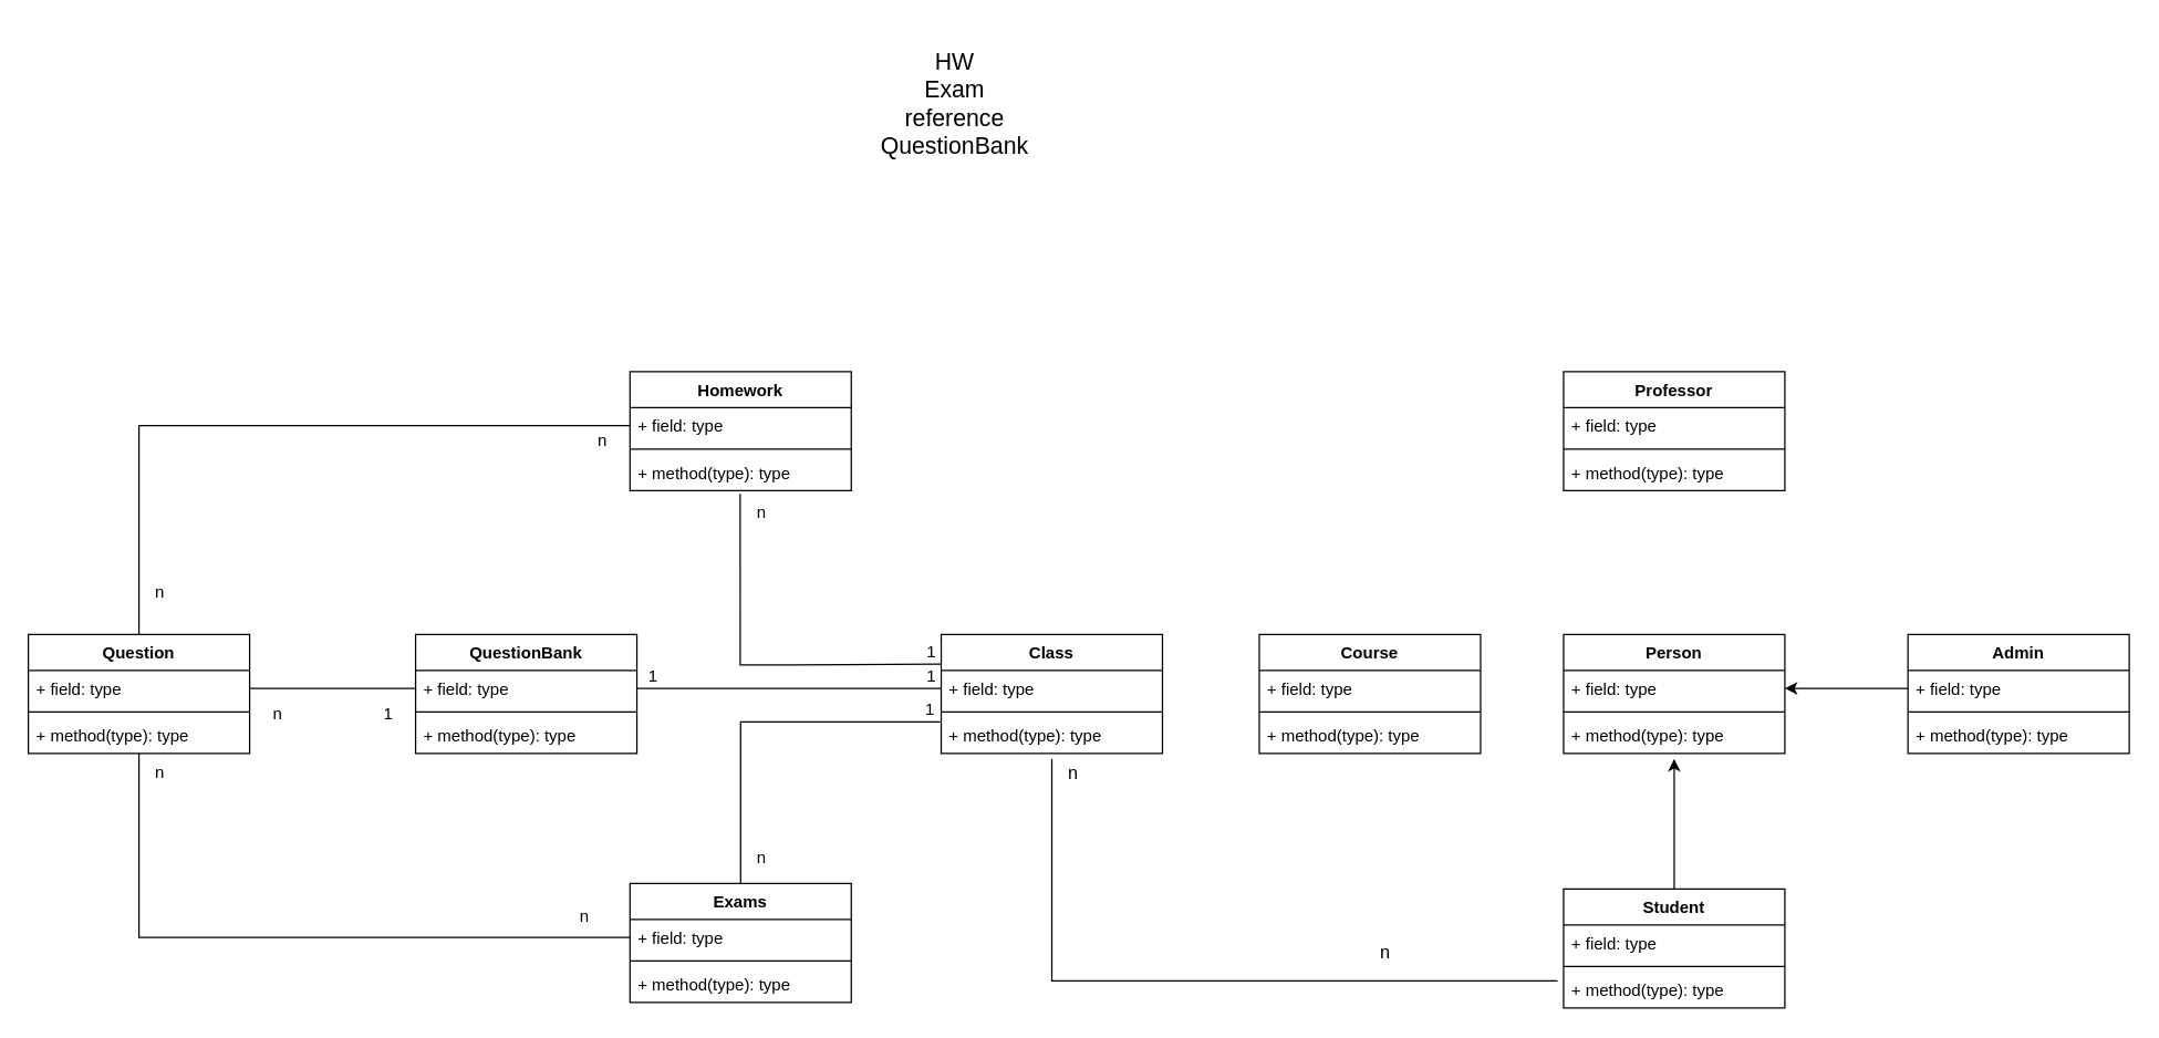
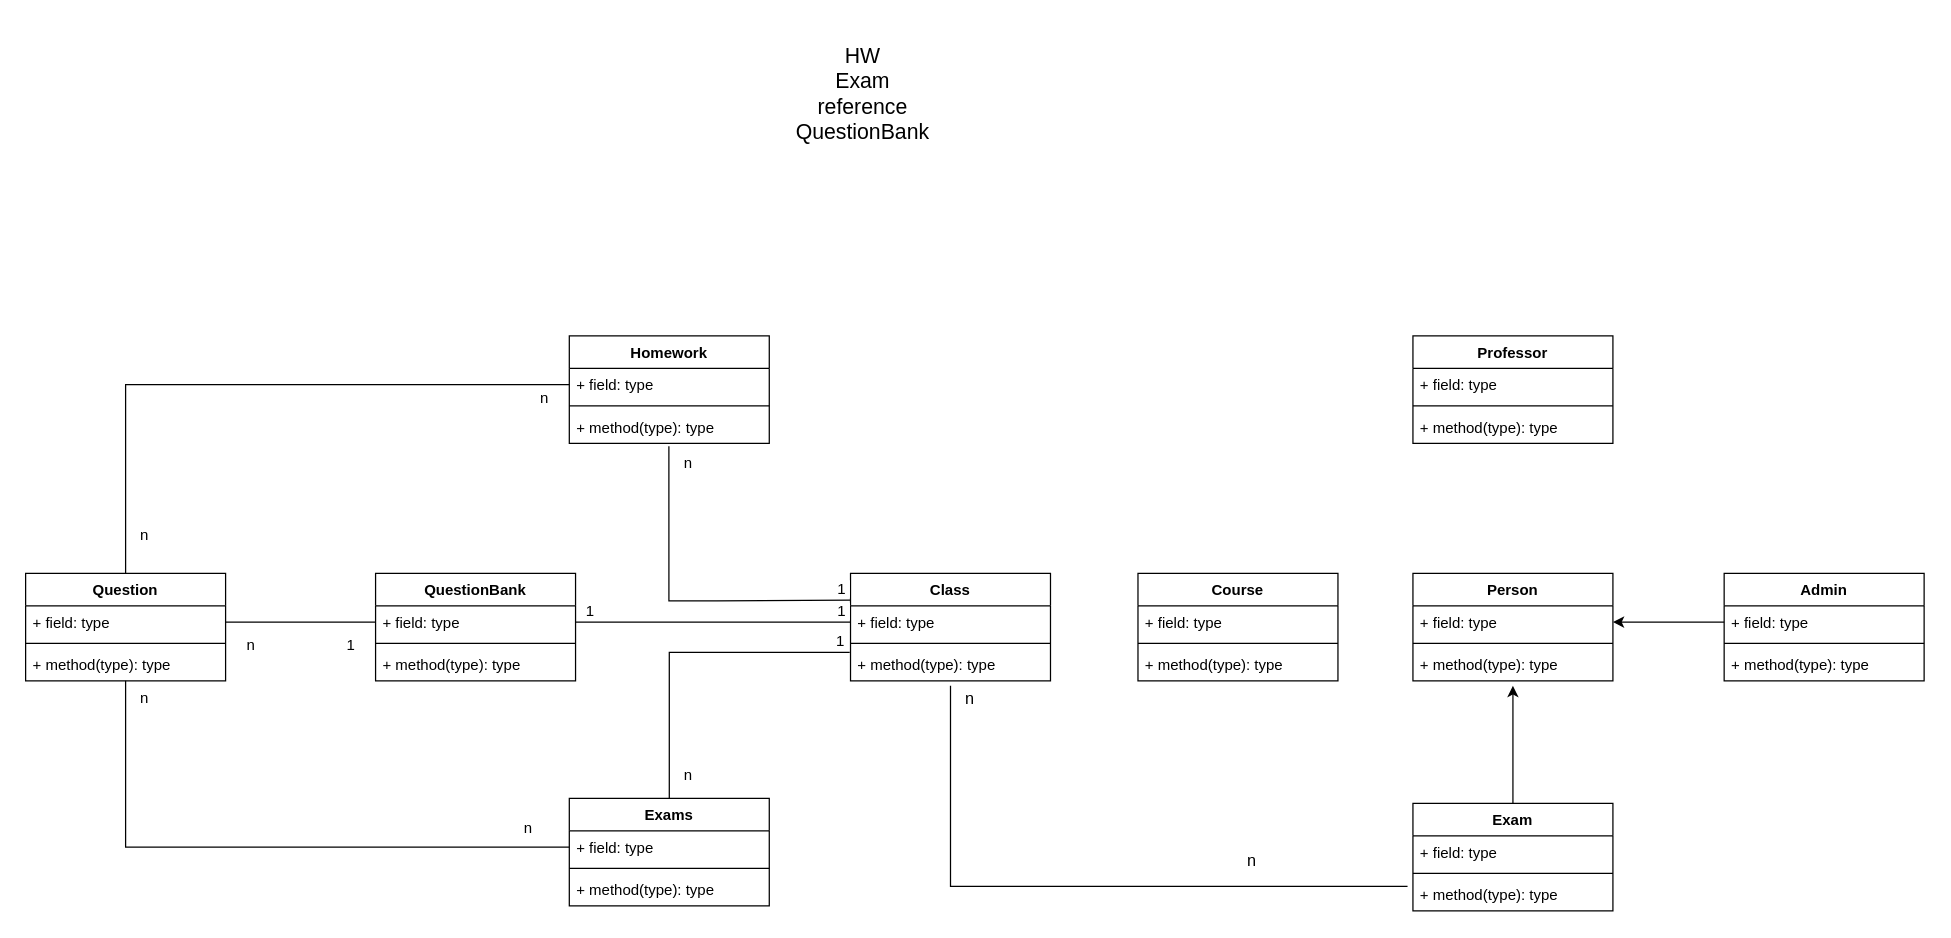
  <mxCell id="0" />
  <mxCell id="1" parent="0" />
  <mxCell id="2" value="Person" style="swimlane;fontStyle=1;align=center;verticalAlign=top;childLayout=stackLayout;horizontal=1;startSize=26;horizontalStack=0;resizeParent=1;resizeParentMax=0;resizeLast=0;collapsible=1;marginBottom=0;" vertex="1" parent="1"><mxGeometry x="1130" y="458" width="160" height="86" as="geometry" /></mxCell>
  <mxCell id="3" value="+ field: type" style="text;strokeColor=none;fillColor=none;align=left;verticalAlign=top;spacingLeft=4;spacingRight=4;overflow=hidden;rotatable=0;points=[[0,0.5],[1,0.5]];portConstraint=eastwest;" vertex="1" parent="2"><mxGeometry y="26" width="160" height="26" as="geometry" /></mxCell>
  <mxCell id="4" value="" style="line;strokeWidth=1;fillColor=none;align=left;verticalAlign=middle;spacingTop=-1;spacingLeft=3;spacingRight=3;rotatable=0;labelPosition=right;points=[];portConstraint=eastwest;" vertex="1" parent="2"><mxGeometry y="52" width="160" height="8" as="geometry" /></mxCell>
  <mxCell id="5" value="+ method(type): type" style="text;strokeColor=none;fillColor=none;align=left;verticalAlign=top;spacingLeft=4;spacingRight=4;overflow=hidden;rotatable=0;points=[[0,0.5],[1,0.5]];portConstraint=eastwest;" vertex="1" parent="2"><mxGeometry y="60" width="160" height="26" as="geometry" /></mxCell>
  <mxCell id="6" value="Professor" style="swimlane;fontStyle=1;align=center;verticalAlign=top;childLayout=stackLayout;horizontal=1;startSize=26;horizontalStack=0;resizeParent=1;resizeParentMax=0;resizeLast=0;collapsible=1;marginBottom=0;" vertex="1" parent="1"><mxGeometry x="1130" y="268" width="160" height="86" as="geometry" /></mxCell>
  <mxCell id="7" value="+ field: type" style="text;strokeColor=none;fillColor=none;align=left;verticalAlign=top;spacingLeft=4;spacingRight=4;overflow=hidden;rotatable=0;points=[[0,0.5],[1,0.5]];portConstraint=eastwest;" vertex="1" parent="6"><mxGeometry y="26" width="160" height="26" as="geometry" /></mxCell>
  <mxCell id="8" value="" style="line;strokeWidth=1;fillColor=none;align=left;verticalAlign=middle;spacingTop=-1;spacingLeft=3;spacingRight=3;rotatable=0;labelPosition=right;points=[];portConstraint=eastwest;" vertex="1" parent="6"><mxGeometry y="52" width="160" height="8" as="geometry" /></mxCell>
  <mxCell id="9" value="+ method(type): type" style="text;strokeColor=none;fillColor=none;align=left;verticalAlign=top;spacingLeft=4;spacingRight=4;overflow=hidden;rotatable=0;points=[[0,0.5],[1,0.5]];portConstraint=eastwest;" vertex="1" parent="6"><mxGeometry y="60" width="160" height="26" as="geometry" /></mxCell>
  <mxCell id="10" style="edgeStyle=orthogonalEdgeStyle;rounded=0;orthogonalLoop=1;jettySize=auto;html=1;" edge="1" parent="1" source="11"><mxGeometry relative="1" as="geometry"><mxPoint x="1210" y="548" as="targetPoint" /></mxGeometry></mxCell>
- <mxCell id="11" value="Student" style="swimlane;fontStyle=1;align=center;verticalAlign=top;childLayout=stackLayout;horizontal=1;startSize=26;horizontalStack=0;resizeParent=1;resizeParentMax=0;resizeLast=0;collapsible=1;marginBottom=0;" vertex="1" parent="1"><mxGeometry x="1130" y="642" width="160" height="86" as="geometry" /></mxCell>
+ <mxCell id="11" value="Exam" style="swimlane;fontStyle=1;align=center;verticalAlign=top;childLayout=stackLayout;horizontal=1;startSize=26;horizontalStack=0;resizeParent=1;resizeParentMax=0;resizeLast=0;collapsible=1;marginBottom=0;" vertex="1" parent="1"><mxGeometry x="1130" y="642" width="160" height="86" as="geometry" /></mxCell>
  <mxCell id="12" value="+ field: type" style="text;strokeColor=none;fillColor=none;align=left;verticalAlign=top;spacingLeft=4;spacingRight=4;overflow=hidden;rotatable=0;points=[[0,0.5],[1,0.5]];portConstraint=eastwest;" vertex="1" parent="11"><mxGeometry y="26" width="160" height="26" as="geometry" /></mxCell>
  <mxCell id="13" value="" style="line;strokeWidth=1;fillColor=none;align=left;verticalAlign=middle;spacingTop=-1;spacingLeft=3;spacingRight=3;rotatable=0;labelPosition=right;points=[];portConstraint=eastwest;" vertex="1" parent="11"><mxGeometry y="52" width="160" height="8" as="geometry" /></mxCell>
  <mxCell id="14" value="+ method(type): type" style="text;strokeColor=none;fillColor=none;align=left;verticalAlign=top;spacingLeft=4;spacingRight=4;overflow=hidden;rotatable=0;points=[[0,0.5],[1,0.5]];portConstraint=eastwest;" vertex="1" parent="11"><mxGeometry y="60" width="160" height="26" as="geometry" /></mxCell>
  <mxCell id="15" value="Class" style="swimlane;fontStyle=1;align=center;verticalAlign=top;childLayout=stackLayout;horizontal=1;startSize=26;horizontalStack=0;resizeParent=1;resizeParentMax=0;resizeLast=0;collapsible=1;marginBottom=0;" vertex="1" parent="1"><mxGeometry x="680" y="458" width="160" height="86" as="geometry" /></mxCell>
  <mxCell id="16" value="+ field: type" style="text;strokeColor=none;fillColor=none;align=left;verticalAlign=top;spacingLeft=4;spacingRight=4;overflow=hidden;rotatable=0;points=[[0,0.5],[1,0.5]];portConstraint=eastwest;" vertex="1" parent="15"><mxGeometry y="26" width="160" height="26" as="geometry" /></mxCell>
  <mxCell id="17" value="" style="line;strokeWidth=1;fillColor=none;align=left;verticalAlign=middle;spacingTop=-1;spacingLeft=3;spacingRight=3;rotatable=0;labelPosition=right;points=[];portConstraint=eastwest;" vertex="1" parent="15"><mxGeometry y="52" width="160" height="8" as="geometry" /></mxCell>
  <mxCell id="18" value="+ method(type): type" style="text;strokeColor=none;fillColor=none;align=left;verticalAlign=top;spacingLeft=4;spacingRight=4;overflow=hidden;rotatable=0;points=[[0,0.5],[1,0.5]];portConstraint=eastwest;" vertex="1" parent="15"><mxGeometry y="60" width="160" height="26" as="geometry" /></mxCell>
  <mxCell id="19" value="" style="endArrow=none;html=1;edgeStyle=orthogonalEdgeStyle;rounded=0;fontSize=13;entryX=-0.027;entryY=0.246;entryDx=0;entryDy=0;entryPerimeter=0;" edge="1" parent="1" target="14"><mxGeometry relative="1" as="geometry"><mxPoint x="760" y="548" as="sourcePoint" /><mxPoint x="1060" y="708" as="targetPoint" /><Array as="points"><mxPoint x="760" y="548" /><mxPoint x="760" y="708" /></Array></mxGeometry></mxCell>
  <mxCell id="20" value="n" style="edgeLabel;resizable=0;html=1;align=left;verticalAlign=bottom;fontSize=13;" connectable="0" vertex="1" parent="19"><mxGeometry x="-1" relative="1" as="geometry"><mxPoint x="10" y="20" as="offset" /></mxGeometry></mxCell>
  <mxCell id="21" value="n" style="edgeLabel;resizable=0;html=1;align=right;verticalAlign=bottom;fontSize=13;" connectable="0" vertex="1" parent="19"><mxGeometry x="1" relative="1" as="geometry"><mxPoint x="-121" y="-10" as="offset" /></mxGeometry></mxCell>
  <mxCell id="22" value="&lt;font style=&quot;font-size: 17px;&quot;&gt;HW&lt;br&gt;Exam&lt;br&gt;reference&lt;br&gt;QuestionBank&lt;br&gt;&lt;/font&gt;" style="text;html=1;strokeColor=none;fillColor=none;align=center;verticalAlign=middle;whiteSpace=wrap;rounded=0;" vertex="1" parent="1"><mxGeometry x="585" y="20" width="210" height="110" as="geometry" /></mxCell>
  <mxCell id="23" value="Exams" style="swimlane;fontStyle=1;align=center;verticalAlign=top;childLayout=stackLayout;horizontal=1;startSize=26;horizontalStack=0;resizeParent=1;resizeParentMax=0;resizeLast=0;collapsible=1;marginBottom=0;fontSize=12;" vertex="1" parent="1"><mxGeometry x="455" y="638" width="160" height="86" as="geometry" /></mxCell>
  <mxCell id="24" value="+ field: type" style="text;strokeColor=none;fillColor=none;align=left;verticalAlign=top;spacingLeft=4;spacingRight=4;overflow=hidden;rotatable=0;points=[[0,0.5],[1,0.5]];portConstraint=eastwest;fontSize=12;" vertex="1" parent="23"><mxGeometry y="26" width="160" height="26" as="geometry" /></mxCell>
  <mxCell id="25" value="" style="line;strokeWidth=1;fillColor=none;align=left;verticalAlign=middle;spacingTop=-1;spacingLeft=3;spacingRight=3;rotatable=0;labelPosition=right;points=[];portConstraint=eastwest;fontSize=17;" vertex="1" parent="23"><mxGeometry y="52" width="160" height="8" as="geometry" /></mxCell>
  <mxCell id="26" value="+ method(type): type" style="text;strokeColor=none;fillColor=none;align=left;verticalAlign=top;spacingLeft=4;spacingRight=4;overflow=hidden;rotatable=0;points=[[0,0.5],[1,0.5]];portConstraint=eastwest;fontSize=12;" vertex="1" parent="23"><mxGeometry y="60" width="160" height="26" as="geometry" /></mxCell>
  <mxCell id="27" value="Homework" style="swimlane;fontStyle=1;align=center;verticalAlign=top;childLayout=stackLayout;horizontal=1;startSize=26;horizontalStack=0;resizeParent=1;resizeParentMax=0;resizeLast=0;collapsible=1;marginBottom=0;fontSize=12;" vertex="1" parent="1"><mxGeometry x="455" y="268" width="160" height="86" as="geometry" /></mxCell>
  <mxCell id="28" value="+ field: type" style="text;strokeColor=none;fillColor=none;align=left;verticalAlign=top;spacingLeft=4;spacingRight=4;overflow=hidden;rotatable=0;points=[[0,0.5],[1,0.5]];portConstraint=eastwest;fontSize=12;" vertex="1" parent="27"><mxGeometry y="26" width="160" height="26" as="geometry" /></mxCell>
  <mxCell id="29" value="" style="line;strokeWidth=1;fillColor=none;align=left;verticalAlign=middle;spacingTop=-1;spacingLeft=3;spacingRight=3;rotatable=0;labelPosition=right;points=[];portConstraint=eastwest;fontSize=17;" vertex="1" parent="27"><mxGeometry y="52" width="160" height="8" as="geometry" /></mxCell>
  <mxCell id="30" value="+ method(type): type" style="text;strokeColor=none;fillColor=none;align=left;verticalAlign=top;spacingLeft=4;spacingRight=4;overflow=hidden;rotatable=0;points=[[0,0.5],[1,0.5]];portConstraint=eastwest;fontSize=12;" vertex="1" parent="27"><mxGeometry y="60" width="160" height="26" as="geometry" /></mxCell>
  <mxCell id="31" value="" style="endArrow=none;html=1;edgeStyle=orthogonalEdgeStyle;rounded=0;fontSize=12;entryX=0;entryY=0.25;entryDx=0;entryDy=0;exitX=0.498;exitY=1.092;exitDx=0;exitDy=0;exitPerimeter=0;" edge="1" parent="1" source="30" target="15"><mxGeometry relative="1" as="geometry"><mxPoint x="535" y="398" as="sourcePoint" /><mxPoint x="655" y="478" as="targetPoint" /><Array as="points"><mxPoint x="535" y="480" /><mxPoint x="573" y="480" /></Array></mxGeometry></mxCell>
  <mxCell id="32" value="n" style="edgeLabel;resizable=0;html=1;align=left;verticalAlign=bottom;fontSize=12;" connectable="0" vertex="1" parent="31"><mxGeometry x="-1" relative="1" as="geometry"><mxPoint x="10" y="22" as="offset" /></mxGeometry></mxCell>
  <mxCell id="33" value="1&amp;nbsp;" style="edgeLabel;resizable=0;html=1;align=right;verticalAlign=bottom;fontSize=12;" connectable="0" vertex="1" parent="31"><mxGeometry x="1" relative="1" as="geometry" /></mxCell>
  <mxCell id="34" value="" style="endArrow=none;html=1;edgeStyle=orthogonalEdgeStyle;rounded=0;fontSize=12;entryX=-0.004;entryY=0.123;entryDx=0;entryDy=0;entryPerimeter=0;" edge="1" parent="1" source="23" target="18"><mxGeometry relative="1" as="geometry"><mxPoint x="495" y="518" as="sourcePoint" /><mxPoint x="655" y="518" as="targetPoint" /><Array as="points"><mxPoint x="535" y="521" /></Array></mxGeometry></mxCell>
  <mxCell id="35" value="&amp;nbsp; &amp;nbsp;n" style="edgeLabel;resizable=0;html=1;align=left;verticalAlign=bottom;fontSize=12;" connectable="0" vertex="1" parent="34"><mxGeometry x="-1" relative="1" as="geometry"><mxPoint y="-10" as="offset" /></mxGeometry></mxCell>
  <mxCell id="36" value="1&amp;nbsp;" style="edgeLabel;resizable=0;html=1;align=right;verticalAlign=bottom;fontSize=12;" connectable="0" vertex="1" parent="34"><mxGeometry x="1" relative="1" as="geometry" /></mxCell>
  <mxCell id="37" value="QuestionBank" style="swimlane;fontStyle=1;align=center;verticalAlign=top;childLayout=stackLayout;horizontal=1;startSize=26;horizontalStack=0;resizeParent=1;resizeParentMax=0;resizeLast=0;collapsible=1;marginBottom=0;fontSize=12;" vertex="1" parent="1"><mxGeometry x="300" y="458" width="160" height="86" as="geometry" /></mxCell>
  <mxCell id="38" value="+ field: type" style="text;strokeColor=none;fillColor=none;align=left;verticalAlign=top;spacingLeft=4;spacingRight=4;overflow=hidden;rotatable=0;points=[[0,0.5],[1,0.5]];portConstraint=eastwest;fontSize=12;" vertex="1" parent="37"><mxGeometry y="26" width="160" height="26" as="geometry" /></mxCell>
  <mxCell id="39" value="" style="line;strokeWidth=1;fillColor=none;align=left;verticalAlign=middle;spacingTop=-1;spacingLeft=3;spacingRight=3;rotatable=0;labelPosition=right;points=[];portConstraint=eastwest;fontSize=12;" vertex="1" parent="37"><mxGeometry y="52" width="160" height="8" as="geometry" /></mxCell>
  <mxCell id="40" value="+ method(type): type" style="text;strokeColor=none;fillColor=none;align=left;verticalAlign=top;spacingLeft=4;spacingRight=4;overflow=hidden;rotatable=0;points=[[0,0.5],[1,0.5]];portConstraint=eastwest;fontSize=12;" vertex="1" parent="37"><mxGeometry y="60" width="160" height="26" as="geometry" /></mxCell>
  <mxCell id="41" value="" style="endArrow=none;html=1;edgeStyle=orthogonalEdgeStyle;rounded=0;fontSize=12;exitX=1;exitY=0.5;exitDx=0;exitDy=0;entryX=0;entryY=0.5;entryDx=0;entryDy=0;" edge="1" parent="1" source="38" target="16"><mxGeometry relative="1" as="geometry"><mxPoint x="475" y="500.5" as="sourcePoint" /><mxPoint x="635" y="500.5" as="targetPoint" /></mxGeometry></mxCell>
  <mxCell id="42" value="&amp;nbsp; 1" style="edgeLabel;resizable=0;html=1;align=left;verticalAlign=bottom;fontSize=12;" connectable="0" vertex="1" parent="41"><mxGeometry x="-1" relative="1" as="geometry" /></mxCell>
  <mxCell id="43" value="1&amp;nbsp;" style="edgeLabel;resizable=0;html=1;align=right;verticalAlign=bottom;fontSize=12;" connectable="0" vertex="1" parent="41"><mxGeometry x="1" relative="1" as="geometry" /></mxCell>
  <mxCell id="44" style="edgeStyle=orthogonalEdgeStyle;rounded=0;orthogonalLoop=1;jettySize=auto;html=1;entryX=1;entryY=0.5;entryDx=0;entryDy=0;" edge="1" parent="1" source="45" target="3"><mxGeometry relative="1" as="geometry"><Array as="points"><mxPoint x="1350" y="497" /><mxPoint x="1350" y="497" /></Array></mxGeometry></mxCell>
  <mxCell id="45" value="Admin" style="swimlane;fontStyle=1;align=center;verticalAlign=top;childLayout=stackLayout;horizontal=1;startSize=26;horizontalStack=0;resizeParent=1;resizeParentMax=0;resizeLast=0;collapsible=1;marginBottom=0;" vertex="1" parent="1"><mxGeometry x="1379" y="458" width="160" height="86" as="geometry" /></mxCell>
  <mxCell id="46" value="+ field: type" style="text;strokeColor=none;fillColor=none;align=left;verticalAlign=top;spacingLeft=4;spacingRight=4;overflow=hidden;rotatable=0;points=[[0,0.5],[1,0.5]];portConstraint=eastwest;" vertex="1" parent="45"><mxGeometry y="26" width="160" height="26" as="geometry" /></mxCell>
  <mxCell id="47" value="" style="line;strokeWidth=1;fillColor=none;align=left;verticalAlign=middle;spacingTop=-1;spacingLeft=3;spacingRight=3;rotatable=0;labelPosition=right;points=[];portConstraint=eastwest;" vertex="1" parent="45"><mxGeometry y="52" width="160" height="8" as="geometry" /></mxCell>
  <mxCell id="48" value="+ method(type): type" style="text;strokeColor=none;fillColor=none;align=left;verticalAlign=top;spacingLeft=4;spacingRight=4;overflow=hidden;rotatable=0;points=[[0,0.5],[1,0.5]];portConstraint=eastwest;" vertex="1" parent="45"><mxGeometry y="60" width="160" height="26" as="geometry" /></mxCell>
  <mxCell id="49" value="Course" style="swimlane;fontStyle=1;align=center;verticalAlign=top;childLayout=stackLayout;horizontal=1;startSize=26;horizontalStack=0;resizeParent=1;resizeParentMax=0;resizeLast=0;collapsible=1;marginBottom=0;" vertex="1" parent="1"><mxGeometry x="910" y="458" width="160" height="86" as="geometry" /></mxCell>
  <mxCell id="50" value="+ field: type" style="text;strokeColor=none;fillColor=none;align=left;verticalAlign=top;spacingLeft=4;spacingRight=4;overflow=hidden;rotatable=0;points=[[0,0.5],[1,0.5]];portConstraint=eastwest;" vertex="1" parent="49"><mxGeometry y="26" width="160" height="26" as="geometry" /></mxCell>
  <mxCell id="51" value="" style="line;strokeWidth=1;fillColor=none;align=left;verticalAlign=middle;spacingTop=-1;spacingLeft=3;spacingRight=3;rotatable=0;labelPosition=right;points=[];portConstraint=eastwest;" vertex="1" parent="49"><mxGeometry y="52" width="160" height="8" as="geometry" /></mxCell>
  <mxCell id="52" value="+ method(type): type" style="text;strokeColor=none;fillColor=none;align=left;verticalAlign=top;spacingLeft=4;spacingRight=4;overflow=hidden;rotatable=0;points=[[0,0.5],[1,0.5]];portConstraint=eastwest;" vertex="1" parent="49"><mxGeometry y="60" width="160" height="26" as="geometry" /></mxCell>
  <mxCell id="53" style="edgeStyle=orthogonalEdgeStyle;rounded=0;orthogonalLoop=1;jettySize=auto;html=1;exitX=0.5;exitY=0;exitDx=0;exitDy=0;entryX=0;entryY=0.5;entryDx=0;entryDy=0;endArrow=none;endFill=0;" edge="1" parent="1" source="55" target="28"><mxGeometry relative="1" as="geometry" /></mxCell>
  <mxCell id="54" style="edgeStyle=orthogonalEdgeStyle;rounded=0;orthogonalLoop=1;jettySize=auto;html=1;endArrow=none;endFill=0;" edge="1" parent="1" source="55" target="24"><mxGeometry relative="1" as="geometry" /></mxCell>
  <mxCell id="55" value="Question" style="swimlane;fontStyle=1;align=center;verticalAlign=top;childLayout=stackLayout;horizontal=1;startSize=26;horizontalStack=0;resizeParent=1;resizeParentMax=0;resizeLast=0;collapsible=1;marginBottom=0;" vertex="1" parent="1"><mxGeometry x="20" y="458" width="160" height="86" as="geometry" /></mxCell>
  <mxCell id="56" value="+ field: type" style="text;strokeColor=none;fillColor=none;align=left;verticalAlign=top;spacingLeft=4;spacingRight=4;overflow=hidden;rotatable=0;points=[[0,0.5],[1,0.5]];portConstraint=eastwest;" vertex="1" parent="55"><mxGeometry y="26" width="160" height="26" as="geometry" /></mxCell>
  <mxCell id="57" value="" style="line;strokeWidth=1;fillColor=none;align=left;verticalAlign=middle;spacingTop=-1;spacingLeft=3;spacingRight=3;rotatable=0;labelPosition=right;points=[];portConstraint=eastwest;" vertex="1" parent="55"><mxGeometry y="52" width="160" height="8" as="geometry" /></mxCell>
  <mxCell id="58" value="+ method(type): type" style="text;strokeColor=none;fillColor=none;align=left;verticalAlign=top;spacingLeft=4;spacingRight=4;overflow=hidden;rotatable=0;points=[[0,0.5],[1,0.5]];portConstraint=eastwest;" vertex="1" parent="55"><mxGeometry y="60" width="160" height="26" as="geometry" /></mxCell>
  <mxCell id="59" style="edgeStyle=orthogonalEdgeStyle;rounded=0;orthogonalLoop=1;jettySize=auto;html=1;exitX=1;exitY=0.5;exitDx=0;exitDy=0;entryX=0;entryY=0.5;entryDx=0;entryDy=0;endArrow=none;endFill=0;" edge="1" parent="1" source="56" target="38"><mxGeometry relative="1" as="geometry" /></mxCell>
  <mxCell id="60" value="&amp;nbsp; &amp;nbsp;n" style="edgeLabel;resizable=0;html=1;align=left;verticalAlign=bottom;fontSize=12;" connectable="0" vertex="1" parent="1"><mxGeometry x="420" y="656" as="geometry"><mxPoint x="-13" y="14" as="offset" /></mxGeometry></mxCell>
  <mxCell id="61" value="&amp;nbsp; &amp;nbsp;n" style="edgeLabel;resizable=0;html=1;align=left;verticalAlign=bottom;fontSize=12;" connectable="0" vertex="1" parent="1"><mxGeometry x="420" y="326" as="geometry" /></mxCell>
  <mxCell id="62" value="&amp;nbsp; &amp;nbsp;n" style="edgeLabel;resizable=0;html=1;align=left;verticalAlign=bottom;fontSize=12;" connectable="0" vertex="1" parent="1"><mxGeometry x="100" y="436" as="geometry" /></mxCell>
  <mxCell id="63" value="&amp;nbsp; &amp;nbsp;n" style="edgeLabel;resizable=0;html=1;align=left;verticalAlign=bottom;fontSize=12;" connectable="0" vertex="1" parent="1"><mxGeometry x="100" y="566" as="geometry" /></mxCell>
  <mxCell id="64" value="1" style="text;html=1;resizable=0;autosize=1;align=center;verticalAlign=middle;points=[];fillColor=none;strokeColor=none;rounded=0;" vertex="1" parent="1"><mxGeometry x="270" y="506" width="20" height="20" as="geometry" /></mxCell>
  <mxCell id="65" value="n" style="text;html=1;resizable=0;autosize=1;align=center;verticalAlign=middle;points=[];fillColor=none;strokeColor=none;rounded=0;" vertex="1" parent="1"><mxGeometry x="190" y="506" width="20" height="20" as="geometry" /></mxCell>
